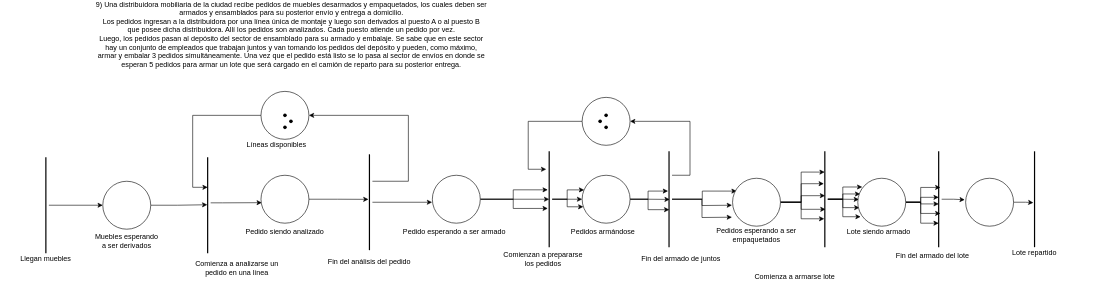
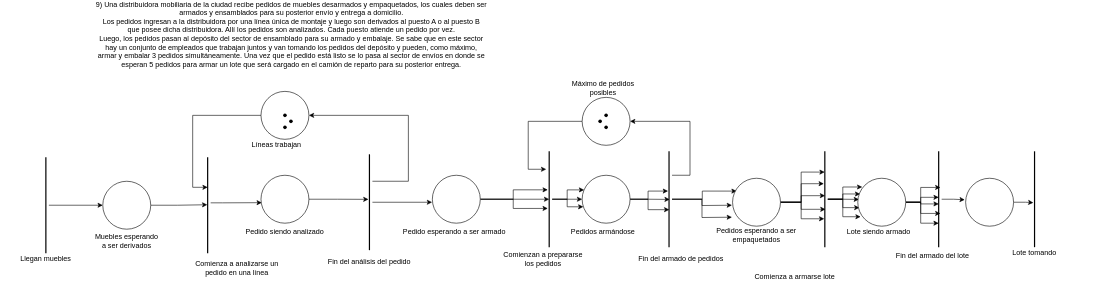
  <mxCell id="0" />
  <mxCell id="1" parent="0" />
  <mxCell id="2" value="&lt;div&gt;9) Una distribuidora mobiliaria de la ciudad recibe pedidos de muebles desarmados y empaquetados, los cuales deben ser&lt;/div&gt;&lt;div&gt;armados y ensamblados para su posterior envío y entrega a domicilio.&lt;/div&gt;&lt;div&gt;Los pedidos ingresan a la distribuidora por una línea única de montaje y luego son derivados al puesto A o al puesto B&lt;/div&gt;&lt;div&gt;que posee dicha distribuidora. Allí los pedidos son analizados. Cada puesto atiende un pedido por vez.&lt;/div&gt;&lt;div&gt;Luego, los pedidos pasan al depósito del sector de ensamblado para su armado y embalaje. Se sabe que en este sector&lt;/div&gt;&lt;div&gt;hay un conjunto de empleados que trabajan juntos y van tomando los pedidos del depósito y pueden, como máximo,&lt;/div&gt;&lt;div&gt;armar y embalar 3 pedidos simultáneamente. Una vez que el pedido está listo se lo pasa al sector de envíos en donde se&lt;/div&gt;&lt;div&gt;esperan 5 pedidos para armar un lote que será cargado en el camión de reparto para su posterior entrega.&lt;/div&gt;" style="text;html=1;strokeColor=none;fillColor=none;align=center;verticalAlign=middle;whiteSpace=wrap;rounded=0;" vertex="1" parent="1"><mxGeometry x="110" y="20" width="750" height="30" as="geometry" /></mxCell>
  <mxCell id="3" style="edgeStyle=orthogonalEdgeStyle;rounded=0;orthogonalLoop=1;jettySize=auto;html=1;entryX=0.495;entryY=0.566;entryDx=0;entryDy=0;entryPerimeter=0;" edge="1" parent="1" source="4" target="10"><mxGeometry relative="1" as="geometry" /></mxCell>
  <mxCell id="4" value="" style="ellipse;whiteSpace=wrap;html=1;aspect=fixed;" vertex="1" parent="1"><mxGeometry x="170" y="280" width="80" height="80" as="geometry" /></mxCell>
  <mxCell id="5" style="edgeStyle=orthogonalEdgeStyle;rounded=0;orthogonalLoop=1;jettySize=auto;html=1;entryX=0;entryY=0.5;entryDx=0;entryDy=0;" edge="1" parent="1" source="6" target="4"><mxGeometry relative="1" as="geometry" /></mxCell>
  <mxCell id="6" value="" style="line;strokeWidth=2;direction=south;html=1;" vertex="1" parent="1"><mxGeometry x="70" y="240" width="10" height="160" as="geometry" /></mxCell>
  <mxCell id="7" value="Llegan muebles" style="text;html=1;strokeColor=none;fillColor=none;align=center;verticalAlign=middle;whiteSpace=wrap;rounded=0;" vertex="1" parent="1"><mxGeometry y="395" width="110" height="30" as="geometry" x="20" /></mxCell>
  <mxCell id="8" value="Muebles esperando a ser derivados" style="text;html=1;strokeColor=none;fillColor=none;align=center;verticalAlign=middle;whiteSpace=wrap;rounded=0;" vertex="1" parent="1"><mxGeometry x="155" y="365" width="110" height="30" as="geometry" /></mxCell>
  <mxCell id="9" style="edgeStyle=orthogonalEdgeStyle;rounded=0;orthogonalLoop=1;jettySize=auto;html=1;entryX=0.017;entryY=0.572;entryDx=0;entryDy=0;entryPerimeter=0;" edge="1" parent="1" source="10" target="12"><mxGeometry relative="1" as="geometry"><Array as="points"><mxPoint x="370" y="316" /><mxPoint x="370" y="316" /></Array></mxGeometry></mxCell>
  <mxCell id="10" value="" style="line;strokeWidth=2;direction=south;html=1;" vertex="1" parent="1"><mxGeometry x="340" y="240" width="10" height="160" as="geometry" /></mxCell>
  <mxCell id="11" style="edgeStyle=orthogonalEdgeStyle;rounded=0;orthogonalLoop=1;jettySize=auto;html=1;entryX=0.47;entryY=0.669;entryDx=0;entryDy=0;entryPerimeter=0;" edge="1" parent="1" source="12" target="17"><mxGeometry relative="1" as="geometry" /></mxCell>
  <mxCell id="12" value="" style="ellipse;whiteSpace=wrap;html=1;aspect=fixed;" vertex="1" parent="1"><mxGeometry x="434" y="270" width="80" height="80" as="geometry" /></mxCell>
  <mxCell id="13" value="Comienza a analizarse un pedido en una línea" style="text;html=1;strokeColor=none;fillColor=none;align=center;verticalAlign=middle;whiteSpace=wrap;rounded=0;" vertex="1" parent="1"><mxGeometry x="304" y="410" width="180" height="30" as="geometry" /></mxCell>
  <mxCell id="14" value="Pedido siendo analizado" style="text;html=1;strokeColor=none;fillColor=none;align=center;verticalAlign=middle;whiteSpace=wrap;rounded=0;" vertex="1" parent="1"><mxGeometry x="384" y="350" width="180" height="30" as="geometry" /></mxCell>
  <mxCell id="15" style="edgeStyle=orthogonalEdgeStyle;rounded=0;orthogonalLoop=1;jettySize=auto;html=1;entryX=1;entryY=0.5;entryDx=0;entryDy=0;" edge="1" parent="1" source="17" target="20"><mxGeometry relative="1" as="geometry"><Array as="points"><mxPoint x="680" y="280" /><mxPoint x="680" y="170" /></Array></mxGeometry></mxCell>
  <mxCell id="16" style="edgeStyle=orthogonalEdgeStyle;rounded=0;orthogonalLoop=1;jettySize=auto;html=1;entryX=-0.006;entryY=0.563;entryDx=0;entryDy=0;entryPerimeter=0;" edge="1" parent="1" source="17" target="28"><mxGeometry relative="1" as="geometry" /></mxCell>
  <mxCell id="17" value="" style="line;strokeWidth=2;direction=south;html=1;" vertex="1" parent="1"><mxGeometry x="610" y="235" width="10" height="160" as="geometry" /></mxCell>
  <mxCell id="18" value="Fin del análisis del pedido" style="text;html=1;strokeColor=none;fillColor=none;align=center;verticalAlign=middle;whiteSpace=wrap;rounded=0;" vertex="1" parent="1"><mxGeometry x="525" y="400" width="180" height="30" as="geometry" /></mxCell>
  <mxCell id="19" style="edgeStyle=orthogonalEdgeStyle;rounded=0;orthogonalLoop=1;jettySize=auto;html=1;entryX=0.313;entryY=0.5;entryDx=0;entryDy=0;entryPerimeter=0;" edge="1" parent="1" source="20" target="10"><mxGeometry relative="1" as="geometry"><Array as="points"><mxPoint x="320" y="170" /><mxPoint x="320" y="290" /></Array></mxGeometry></mxCell>
  <mxCell id="20" value="" style="ellipse;whiteSpace=wrap;html=1;aspect=fixed;" vertex="1" parent="1"><mxGeometry x="434" y="130" width="80" height="80" as="geometry" /></mxCell>
  <mxCell id="21" value="" style="shape=waypoint;sketch=0;fillStyle=solid;size=6;pointerEvents=1;points=[];fillColor=none;resizable=0;rotatable=0;perimeter=centerPerimeter;snapToPoint=1;" vertex="1" parent="1"><mxGeometry x="454" y="150" width="40" height="40" as="geometry" /></mxCell>
  <mxCell id="22" value="" style="shape=waypoint;sketch=0;fillStyle=solid;size=6;pointerEvents=1;points=[];fillColor=none;resizable=0;rotatable=0;perimeter=centerPerimeter;snapToPoint=1;" vertex="1" parent="1"><mxGeometry x="464" y="160" width="40" height="40" as="geometry" /></mxCell>
  <mxCell id="23" value="" style="shape=waypoint;sketch=0;fillStyle=solid;size=6;pointerEvents=1;points=[];fillColor=none;resizable=0;rotatable=0;perimeter=centerPerimeter;snapToPoint=1;" vertex="1" parent="1"><mxGeometry x="454" y="170" width="40" height="40" as="geometry" /></mxCell>
- <mxCell id="24" value="Líneas disponibles" style="text;html=1;strokeColor=none;fillColor=none;align=center;verticalAlign=middle;whiteSpace=wrap;rounded=0;" vertex="1" parent="1"><mxGeometry x="370" y="205" width="180" height="30" as="geometry" /></mxCell>
+ <mxCell id="24" value="Líneas trabajan" style="text;html=1;strokeColor=none;fillColor=none;align=center;verticalAlign=middle;whiteSpace=wrap;rounded=0;" vertex="1" parent="1"><mxGeometry x="370" y="205" width="180" height="30" as="geometry" /></mxCell>
  <mxCell id="25" style="edgeStyle=orthogonalEdgeStyle;rounded=0;orthogonalLoop=1;jettySize=auto;html=1;" edge="1" parent="1" source="28"><mxGeometry relative="1" as="geometry"><mxPoint x="915" y="310" as="targetPoint" /></mxGeometry></mxCell>
  <mxCell id="26" style="edgeStyle=orthogonalEdgeStyle;rounded=0;orthogonalLoop=1;jettySize=auto;html=1;entryX=0.596;entryY=0.738;entryDx=0;entryDy=0;entryPerimeter=0;" edge="1" parent="1" source="28" target="33"><mxGeometry relative="1" as="geometry" /></mxCell>
  <mxCell id="27" style="edgeStyle=orthogonalEdgeStyle;rounded=0;orthogonalLoop=1;jettySize=auto;html=1;entryX=0.402;entryY=0.738;entryDx=0;entryDy=0;entryPerimeter=0;" edge="1" parent="1" source="28" target="33"><mxGeometry relative="1" as="geometry" /></mxCell>
  <mxCell id="28" value="" style="ellipse;whiteSpace=wrap;html=1;aspect=fixed;" vertex="1" parent="1"><mxGeometry x="720" y="270" width="80" height="80" as="geometry" /></mxCell>
  <mxCell id="29" value="Pedido esperando a ser armado" style="text;html=1;strokeColor=none;fillColor=none;align=center;verticalAlign=middle;whiteSpace=wrap;rounded=0;" vertex="1" parent="1"><mxGeometry x="667" y="350" width="180" height="30" as="geometry" /></mxCell>
  <mxCell id="30" style="edgeStyle=orthogonalEdgeStyle;rounded=0;orthogonalLoop=1;jettySize=auto;html=1;entryX=0;entryY=0.5;entryDx=0;entryDy=0;" edge="1" parent="1" source="33" target="39"><mxGeometry relative="1" as="geometry" /></mxCell>
  <mxCell id="31" style="edgeStyle=orthogonalEdgeStyle;rounded=0;orthogonalLoop=1;jettySize=auto;html=1;entryX=0.024;entryY=0.658;entryDx=0;entryDy=0;entryPerimeter=0;" edge="1" parent="1" source="33" target="39"><mxGeometry relative="1" as="geometry" /></mxCell>
  <mxCell id="32" style="edgeStyle=orthogonalEdgeStyle;rounded=0;orthogonalLoop=1;jettySize=auto;html=1;entryX=0.041;entryY=0.305;entryDx=0;entryDy=0;entryPerimeter=0;" edge="1" parent="1" source="33" target="39"><mxGeometry relative="1" as="geometry" /></mxCell>
  <mxCell id="33" value="" style="line;strokeWidth=2;direction=south;html=1;" vertex="1" parent="1"><mxGeometry x="910" y="230" width="10" height="160" as="geometry" /></mxCell>
  <mxCell id="34" style="edgeStyle=orthogonalEdgeStyle;rounded=0;orthogonalLoop=1;jettySize=auto;html=1;" edge="1" parent="1" source="35" target="33"><mxGeometry relative="1" as="geometry"><Array as="points"><mxPoint x="880" y="180" /><mxPoint x="880" y="260" /></Array></mxGeometry></mxCell>
  <mxCell id="35" value="" style="ellipse;whiteSpace=wrap;html=1;aspect=fixed;" vertex="1" parent="1"><mxGeometry x="970" y="140" width="80" height="80" as="geometry" /></mxCell>
  <mxCell id="36" style="edgeStyle=orthogonalEdgeStyle;rounded=0;orthogonalLoop=1;jettySize=auto;html=1;entryX=0.502;entryY=0.393;entryDx=0;entryDy=0;entryPerimeter=0;" edge="1" parent="1" source="39" target="46"><mxGeometry relative="1" as="geometry" /></mxCell>
  <mxCell id="37" style="edgeStyle=orthogonalEdgeStyle;rounded=0;orthogonalLoop=1;jettySize=auto;html=1;entryX=0.609;entryY=0.462;entryDx=0;entryDy=0;entryPerimeter=0;" edge="1" parent="1" source="39" target="46"><mxGeometry relative="1" as="geometry" /></mxCell>
  <mxCell id="38" style="edgeStyle=orthogonalEdgeStyle;rounded=0;orthogonalLoop=1;jettySize=auto;html=1;entryX=0.415;entryY=0.669;entryDx=0;entryDy=0;entryPerimeter=0;" edge="1" parent="1" source="39" target="46"><mxGeometry relative="1" as="geometry" /></mxCell>
  <mxCell id="39" value="" style="ellipse;whiteSpace=wrap;html=1;aspect=fixed;" vertex="1" parent="1"><mxGeometry x="970" y="270" width="80" height="80" as="geometry" /></mxCell>
  <mxCell id="40" value="Comienzan a prepararse los pedidos" style="text;html=1;strokeColor=none;fillColor=none;align=center;verticalAlign=middle;whiteSpace=wrap;rounded=0;" vertex="1" parent="1"><mxGeometry x="830" y="395" width="150" height="30" as="geometry" /></mxCell>
  <mxCell id="41" value="Pedidos armándose" style="text;html=1;strokeColor=none;fillColor=none;align=center;verticalAlign=middle;whiteSpace=wrap;rounded=0;" vertex="1" parent="1"><mxGeometry x="930" y="350" width="150" height="30" as="geometry" /></mxCell>
  <mxCell id="42" style="edgeStyle=orthogonalEdgeStyle;rounded=0;orthogonalLoop=1;jettySize=auto;html=1;entryX=1;entryY=0.5;entryDx=0;entryDy=0;" edge="1" parent="1" source="46" target="35"><mxGeometry relative="1" as="geometry"><Array as="points"><mxPoint x="1150" y="270" /><mxPoint x="1150" y="180" /></Array></mxGeometry></mxCell>
  <mxCell id="43" style="edgeStyle=orthogonalEdgeStyle;rounded=0;orthogonalLoop=1;jettySize=auto;html=1;entryX=0.085;entryY=0.268;entryDx=0;entryDy=0;entryPerimeter=0;" edge="1" parent="1" source="46" target="57"><mxGeometry relative="1" as="geometry" /></mxCell>
  <mxCell id="44" style="edgeStyle=orthogonalEdgeStyle;rounded=0;orthogonalLoop=1;jettySize=auto;html=1;" edge="1" parent="1" source="46"><mxGeometry relative="1" as="geometry"><mxPoint x="1220" y="320" as="targetPoint" /></mxGeometry></mxCell>
  <mxCell id="45" style="edgeStyle=orthogonalEdgeStyle;rounded=0;orthogonalLoop=1;jettySize=auto;html=1;" edge="1" parent="1" source="46"><mxGeometry relative="1" as="geometry"><mxPoint x="1220" y="340" as="targetPoint" /></mxGeometry></mxCell>
  <mxCell id="46" value="" style="line;strokeWidth=2;direction=south;html=1;" vertex="1" parent="1"><mxGeometry x="1110" y="230" width="10" height="160" as="geometry" /></mxCell>
- <mxCell id="47" value="Fin del armado de juntos" style="text;html=1;strokeColor=none;fillColor=none;align=center;verticalAlign=middle;whiteSpace=wrap;rounded=0;" vertex="1" parent="1"><mxGeometry x="1060" y="395" width="150" height="30" as="geometry" /></mxCell>
+ <mxCell id="47" value="Fin del armado de pedidos" style="text;html=1;strokeColor=none;fillColor=none;align=center;verticalAlign=middle;whiteSpace=wrap;rounded=0;" vertex="1" parent="1"><mxGeometry x="1060" y="395" width="150" height="30" as="geometry" /></mxCell>
+ <mxCell id="48" value="Máximo de pedidos posibles" style="text;html=1;strokeColor=none;fillColor=none;align=center;verticalAlign=middle;whiteSpace=wrap;rounded=0;" vertex="1" parent="1"><mxGeometry x="930" y="110" width="150" height="30" as="geometry" /></mxCell>
  <mxCell id="49" value="" style="shape=waypoint;sketch=0;fillStyle=solid;size=6;pointerEvents=1;points=[];fillColor=none;resizable=0;rotatable=0;perimeter=centerPerimeter;snapToPoint=1;" vertex="1" parent="1"><mxGeometry x="980" y="160" width="40" height="40" as="geometry" /></mxCell>
  <mxCell id="50" value="" style="shape=waypoint;sketch=0;fillStyle=solid;size=6;pointerEvents=1;points=[];fillColor=none;resizable=0;rotatable=0;perimeter=centerPerimeter;snapToPoint=1;" vertex="1" parent="1"><mxGeometry x="990" y="170" width="40" height="40" as="geometry" /></mxCell>
  <mxCell id="51" value="" style="shape=waypoint;sketch=0;fillStyle=solid;size=6;pointerEvents=1;points=[];fillColor=none;resizable=0;rotatable=0;perimeter=centerPerimeter;snapToPoint=1;" vertex="1" parent="1"><mxGeometry x="990" y="150" width="40" height="40" as="geometry" /></mxCell>
  <mxCell id="52" style="edgeStyle=orthogonalEdgeStyle;rounded=0;orthogonalLoop=1;jettySize=auto;html=1;entryX=0.217;entryY=0.531;entryDx=0;entryDy=0;entryPerimeter=0;" edge="1" parent="1" source="57" target="64"><mxGeometry relative="1" as="geometry" /></mxCell>
  <mxCell id="53" style="edgeStyle=orthogonalEdgeStyle;rounded=0;orthogonalLoop=1;jettySize=auto;html=1;entryX=0.338;entryY=0.669;entryDx=0;entryDy=0;entryPerimeter=0;" edge="1" parent="1" source="57" target="64"><mxGeometry relative="1" as="geometry" /></mxCell>
  <mxCell id="54" style="edgeStyle=orthogonalEdgeStyle;rounded=0;orthogonalLoop=1;jettySize=auto;html=1;entryX=0.463;entryY=0.462;entryDx=0;entryDy=0;entryPerimeter=0;" edge="1" parent="1" source="57" target="64"><mxGeometry relative="1" as="geometry" /></mxCell>
  <mxCell id="55" style="edgeStyle=orthogonalEdgeStyle;rounded=0;orthogonalLoop=1;jettySize=auto;html=1;entryX=0.605;entryY=0.393;entryDx=0;entryDy=0;entryPerimeter=0;" edge="1" parent="1" source="57" target="64"><mxGeometry relative="1" as="geometry" /></mxCell>
  <mxCell id="56" style="edgeStyle=orthogonalEdgeStyle;rounded=0;orthogonalLoop=1;jettySize=auto;html=1;entryX=0.704;entryY=0.6;entryDx=0;entryDy=0;entryPerimeter=0;" edge="1" parent="1" source="57" target="64"><mxGeometry relative="1" as="geometry" /></mxCell>
  <mxCell id="57" value="" style="ellipse;whiteSpace=wrap;html=1;aspect=fixed;" vertex="1" parent="1"><mxGeometry x="1221" y="275" width="80" height="80" as="geometry" /></mxCell>
  <mxCell id="58" value="Pedidos esperando a ser empaquetados" style="text;html=1;strokeColor=none;fillColor=none;align=center;verticalAlign=middle;whiteSpace=wrap;rounded=0;" vertex="1" parent="1"><mxGeometry x="1186" y="355" width="150" height="30" as="geometry" /></mxCell>
  <mxCell id="59" style="edgeStyle=orthogonalEdgeStyle;rounded=0;orthogonalLoop=1;jettySize=auto;html=1;entryX=0.024;entryY=0.441;entryDx=0;entryDy=0;entryPerimeter=0;" edge="1" parent="1" source="64" target="71"><mxGeometry relative="1" as="geometry" /></mxCell>
  <mxCell id="60" style="edgeStyle=orthogonalEdgeStyle;rounded=0;orthogonalLoop=1;jettySize=auto;html=1;entryX=0.033;entryY=0.613;entryDx=0;entryDy=0;entryPerimeter=0;" edge="1" parent="1" source="64" target="71"><mxGeometry relative="1" as="geometry" /></mxCell>
  <mxCell id="61" style="edgeStyle=orthogonalEdgeStyle;rounded=0;orthogonalLoop=1;jettySize=auto;html=1;entryX=0.059;entryY=0.803;entryDx=0;entryDy=0;entryPerimeter=0;" edge="1" parent="1" source="64" target="71"><mxGeometry relative="1" as="geometry" /></mxCell>
  <mxCell id="62" style="edgeStyle=orthogonalEdgeStyle;rounded=0;orthogonalLoop=1;jettySize=auto;html=1;entryX=0.05;entryY=0.328;entryDx=0;entryDy=0;entryPerimeter=0;" edge="1" parent="1" source="64" target="71"><mxGeometry relative="1" as="geometry" /></mxCell>
  <mxCell id="63" style="edgeStyle=orthogonalEdgeStyle;rounded=0;orthogonalLoop=1;jettySize=auto;html=1;entryX=0.093;entryY=0.182;entryDx=0;entryDy=0;entryPerimeter=0;" edge="1" parent="1" source="64" target="71"><mxGeometry relative="1" as="geometry" /></mxCell>
  <mxCell id="64" value="" style="line;strokeWidth=2;direction=south;html=1;" vertex="1" parent="1"><mxGeometry x="1370" y="230" width="10" height="160" as="geometry" /></mxCell>
  <mxCell id="65" value="Comienza a armarse lote" style="text;html=1;strokeColor=none;fillColor=none;align=center;verticalAlign=middle;whiteSpace=wrap;rounded=0;" vertex="1" parent="1"><mxGeometry x="1250" y="425" width="150" height="30" as="geometry" /></mxCell>
  <mxCell id="66" style="edgeStyle=orthogonalEdgeStyle;rounded=0;orthogonalLoop=1;jettySize=auto;html=1;entryX=0.377;entryY=0.221;entryDx=0;entryDy=0;entryPerimeter=0;" edge="1" parent="1" source="71" target="74"><mxGeometry relative="1" as="geometry" /></mxCell>
  <mxCell id="67" style="edgeStyle=orthogonalEdgeStyle;rounded=0;orthogonalLoop=1;jettySize=auto;html=1;entryX=0.549;entryY=0.497;entryDx=0;entryDy=0;entryPerimeter=0;" edge="1" parent="1" source="71" target="74"><mxGeometry relative="1" as="geometry" /></mxCell>
  <mxCell id="68" style="edgeStyle=orthogonalEdgeStyle;rounded=0;orthogonalLoop=1;jettySize=auto;html=1;entryX=0.648;entryY=0.221;entryDx=0;entryDy=0;entryPerimeter=0;" edge="1" parent="1" source="71" target="74"><mxGeometry relative="1" as="geometry" /></mxCell>
  <mxCell id="69" style="edgeStyle=orthogonalEdgeStyle;rounded=0;orthogonalLoop=1;jettySize=auto;html=1;entryX=0.48;entryY=0.497;entryDx=0;entryDy=0;entryPerimeter=0;" edge="1" parent="1" source="71" target="74"><mxGeometry relative="1" as="geometry" /></mxCell>
  <mxCell id="70" style="edgeStyle=orthogonalEdgeStyle;rounded=0;orthogonalLoop=1;jettySize=auto;html=1;entryX=0.75;entryY=0.5;entryDx=0;entryDy=0;entryPerimeter=0;" edge="1" parent="1" source="71" target="74"><mxGeometry relative="1" as="geometry" /></mxCell>
  <mxCell id="71" value="" style="ellipse;whiteSpace=wrap;html=1;aspect=fixed;" vertex="1" parent="1"><mxGeometry x="1430" y="275" width="80" height="80" as="geometry" /></mxCell>
  <mxCell id="72" value="Lote siendo armado" style="text;html=1;strokeColor=none;fillColor=none;align=center;verticalAlign=middle;whiteSpace=wrap;rounded=0;" vertex="1" parent="1"><mxGeometry x="1390" y="350" width="150" height="30" as="geometry" /></mxCell>
  <mxCell id="73" style="edgeStyle=orthogonalEdgeStyle;rounded=0;orthogonalLoop=1;jettySize=auto;html=1;entryX=-0.019;entryY=0.449;entryDx=0;entryDy=0;entryPerimeter=0;" edge="1" parent="1" source="74" target="76"><mxGeometry relative="1" as="geometry" /></mxCell>
  <mxCell id="74" value="" style="line;strokeWidth=2;direction=south;html=1;" vertex="1" parent="1"><mxGeometry x="1560" y="230" width="10" height="160" as="geometry" /></mxCell>
  <mxCell id="75" style="edgeStyle=orthogonalEdgeStyle;rounded=0;orthogonalLoop=1;jettySize=auto;html=1;entryX=0.536;entryY=0.703;entryDx=0;entryDy=0;entryPerimeter=0;" edge="1" parent="1" source="76" target="78"><mxGeometry relative="1" as="geometry" /></mxCell>
  <mxCell id="76" value="" style="ellipse;whiteSpace=wrap;html=1;aspect=fixed;" vertex="1" parent="1"><mxGeometry x="1610" y="275" width="80" height="80" as="geometry" /></mxCell>
  <mxCell id="77" value="Fin del armado del lote" style="text;html=1;strokeColor=none;fillColor=none;align=center;verticalAlign=middle;whiteSpace=wrap;rounded=0;" vertex="1" parent="1"><mxGeometry x="1480" y="390" width="150" height="30" as="geometry" /></mxCell>
  <mxCell id="78" value="" style="line;strokeWidth=2;direction=south;html=1;" vertex="1" parent="1"><mxGeometry x="1720" y="230" width="10" height="160" as="geometry" /></mxCell>
- <mxCell id="79" value="Lote repartido" style="text;html=1;strokeColor=none;fillColor=none;align=center;verticalAlign=middle;whiteSpace=wrap;rounded=0;" vertex="1" parent="1"><mxGeometry x="1650" y="385" width="150" height="30" as="geometry" /></mxCell>
+ <mxCell id="79" value="Lote tomando" style="text;html=1;strokeColor=none;fillColor=none;align=center;verticalAlign=middle;whiteSpace=wrap;rounded=0;" vertex="1" parent="1"><mxGeometry x="1650" y="385" width="150" height="30" as="geometry" /></mxCell>
